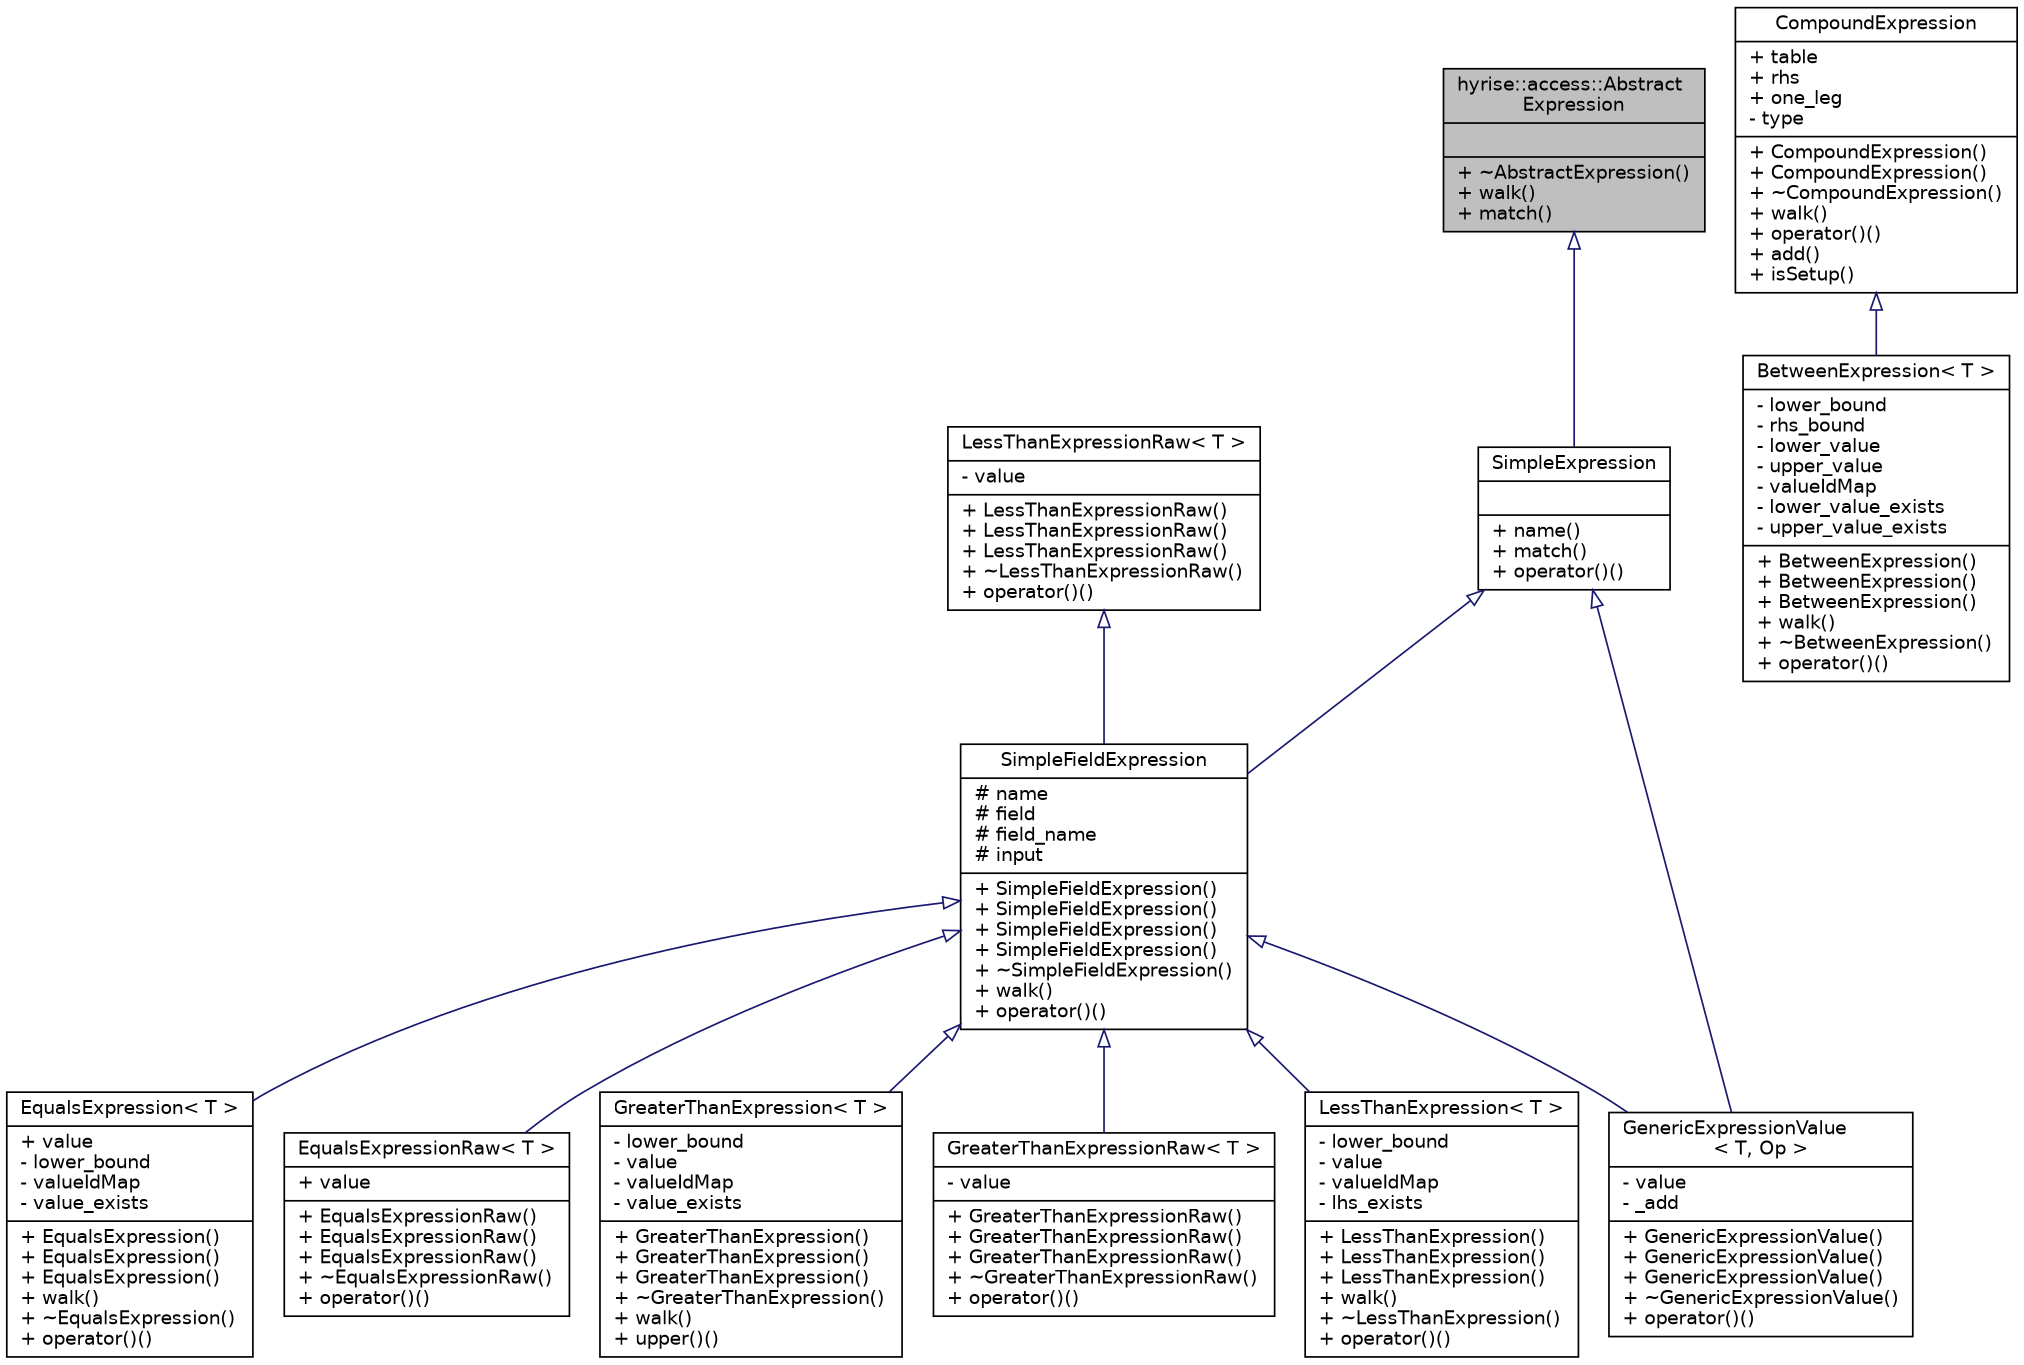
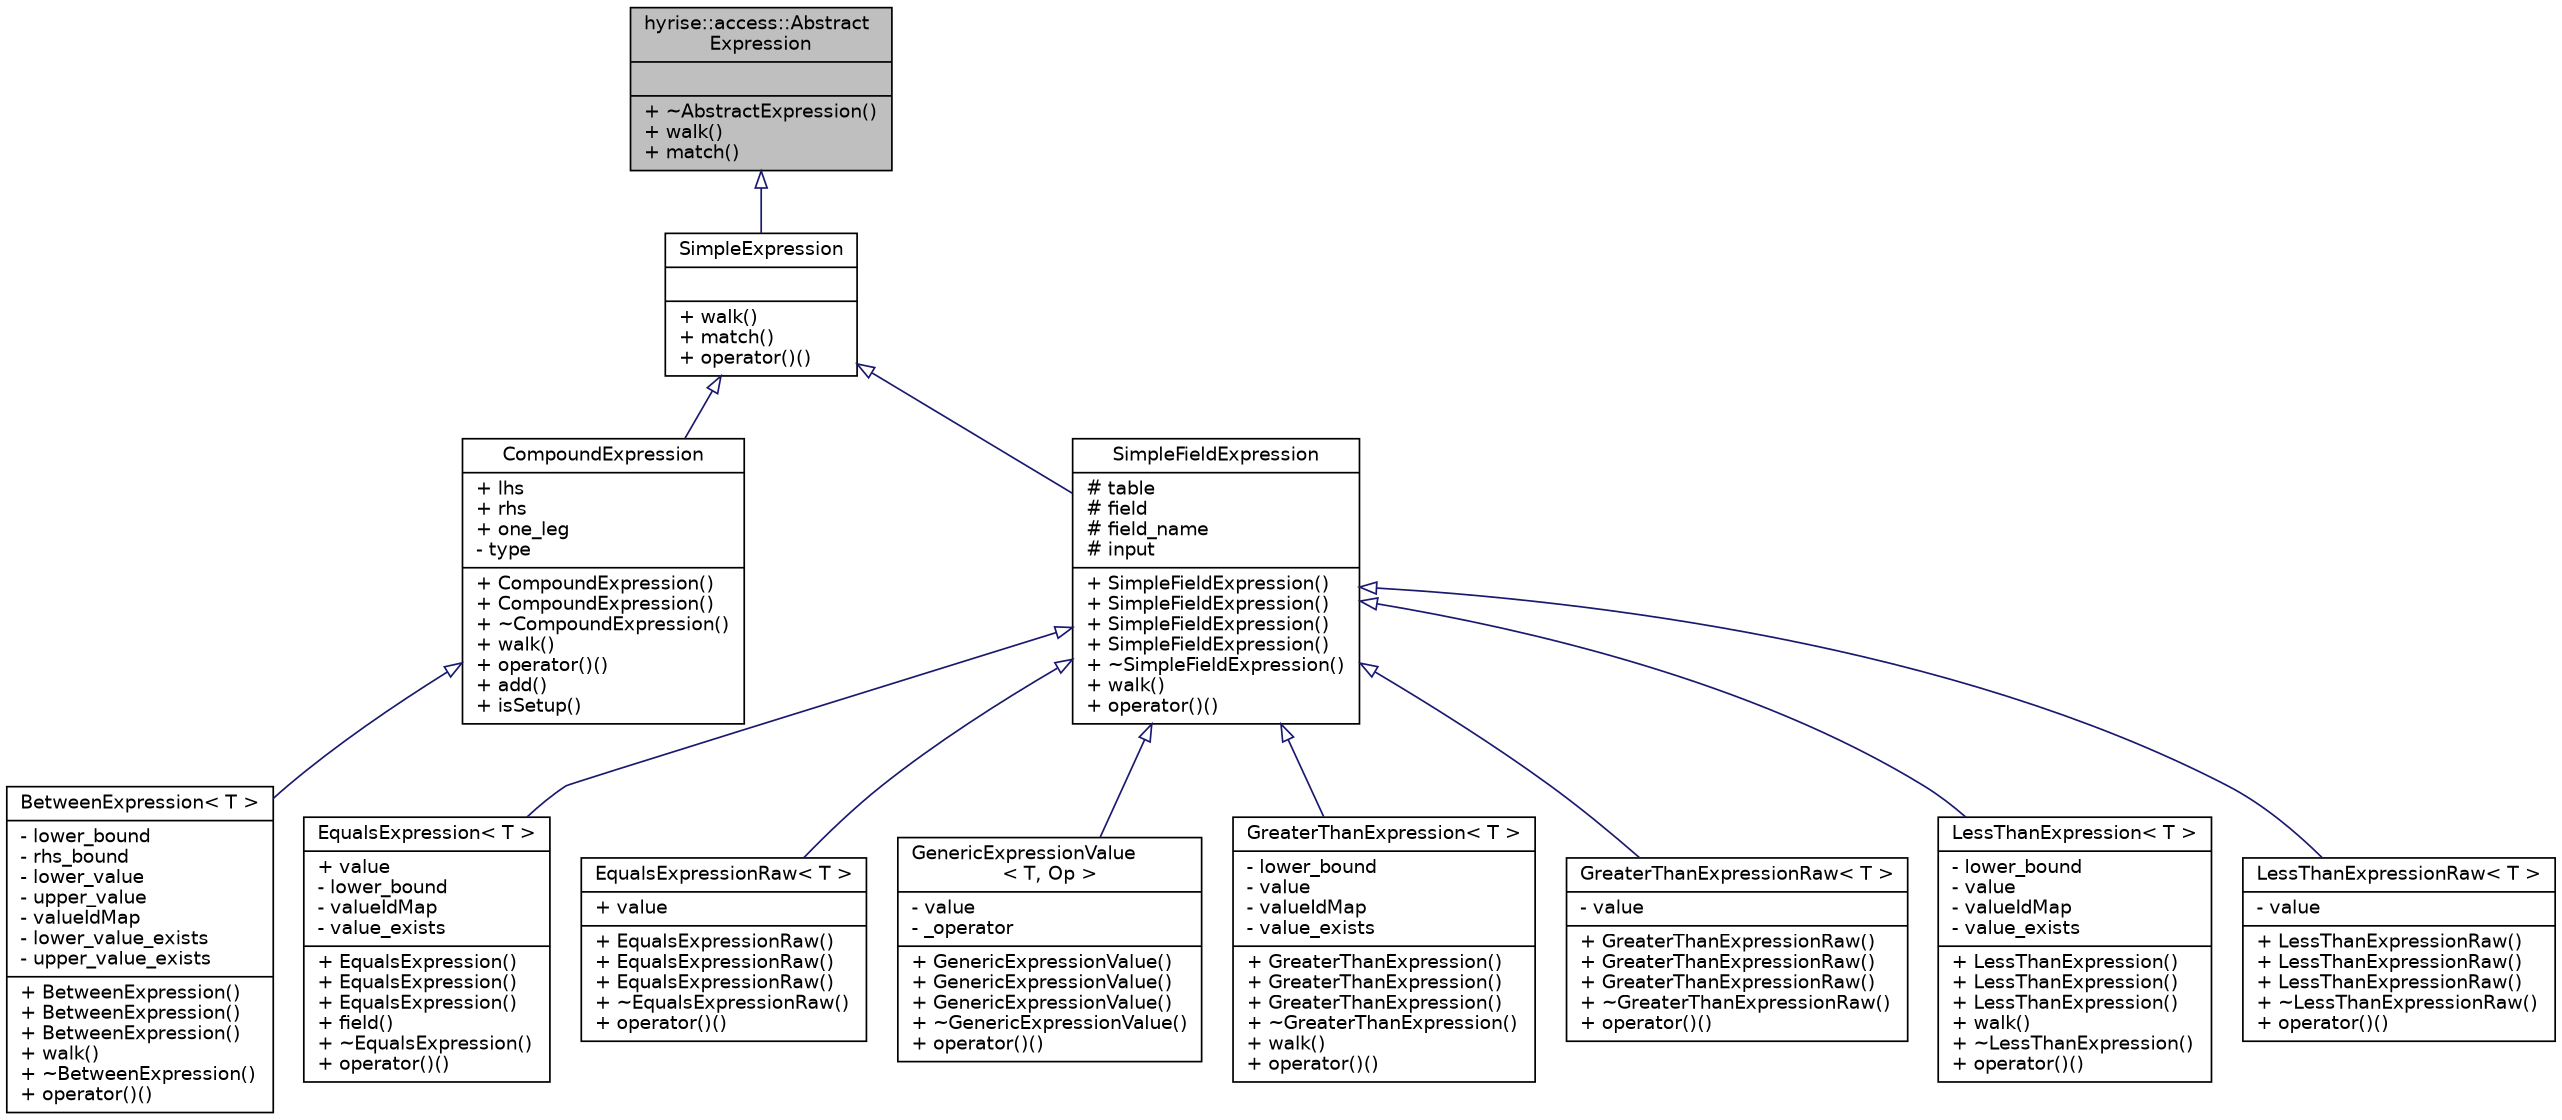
  digraph {
    node [color=black fillcolor=white fontname=Helvetica fontsize=11 shape=record style=filled]
    edge [arrowtail=onormal color=midnightblue dir=back fontname=Helvetica fontsize=11 labelfontname=Helvetica labelfontsize=11 style=solid]
    n1 [fillcolor=grey75 fontcolor=black height=0.2 label="{hyrise::access::Abstract\lExpression\n||+ ~AbstractExpression()\l+ walk()\l+ match()\l}" width=0.4]
-   n2 [height=0.2 label="{SimpleExpression\n||+ name()\l+ match()\l+ operator()()\l}" width=0.4]
-   n3 [height=0.2 label="{CompoundExpression\n|+ table\l+ rhs\l+ one_leg\l- type\l|+ CompoundExpression()\l+ CompoundExpression()\l+ ~CompoundExpression()\l+ walk()\l+ operator()()\l+ add()\l+ isSetup()\l}" width=0.4]
-   n4 [height=0.2 label="{SimpleFieldExpression\n|# name\l# field\l# field_name\l# input\l|+ SimpleFieldExpression()\l+ SimpleFieldExpression()\l+ SimpleFieldExpression()\l+ SimpleFieldExpression()\l+ ~SimpleFieldExpression()\l+ walk()\l+ operator()()\l}" width=0.4]
+   n2 [height=0.2 label="{SimpleExpression\n||+ walk()\l+ match()\l+ operator()()\l}" width=0.4]
+   n3 [height=0.2 label="{CompoundExpression\n|+ lhs\l+ rhs\l+ one_leg\l- type\l|+ CompoundExpression()\l+ CompoundExpression()\l+ ~CompoundExpression()\l+ walk()\l+ operator()()\l+ add()\l+ isSetup()\l}" width=0.4]
+   n4 [height=0.2 label="{SimpleFieldExpression\n|# table\l# field\l# field_name\l# input\l|+ SimpleFieldExpression()\l+ SimpleFieldExpression()\l+ SimpleFieldExpression()\l+ SimpleFieldExpression()\l+ ~SimpleFieldExpression()\l+ walk()\l+ operator()()\l}" width=0.4]
    n5 [height=0.2 label="{BetweenExpression\< T \>\n|- lower_bound\l- rhs_bound\l- lower_value\l- upper_value\l- valueIdMap\l- lower_value_exists\l- upper_value_exists\l|+ BetweenExpression()\l+ BetweenExpression()\l+ BetweenExpression()\l+ walk()\l+ ~BetweenExpression()\l+ operator()()\l}" width=0.4]
-   n6 [height=0.2 label="{EqualsExpression\< T \>\n|+ value\l- lower_bound\l- valueIdMap\l- value_exists\l|+ EqualsExpression()\l+ EqualsExpression()\l+ EqualsExpression()\l+ walk()\l+ ~EqualsExpression()\l+ operator()()\l}" width=0.4]
+   n6 [height=0.2 label="{EqualsExpression\< T \>\n|+ value\l- lower_bound\l- valueIdMap\l- value_exists\l|+ EqualsExpression()\l+ EqualsExpression()\l+ EqualsExpression()\l+ field()\l+ ~EqualsExpression()\l+ operator()()\l}" width=0.4]
    n7 [height=0.2 label="{EqualsExpressionRaw\< T \>\n|+ value\l|+ EqualsExpressionRaw()\l+ EqualsExpressionRaw()\l+ EqualsExpressionRaw()\l+ ~EqualsExpressionRaw()\l+ operator()()\l}" width=0.4]
-   n8 [height=0.2 label="{GenericExpressionValue\l\< T, Op \>\n|- value\l- _add\l|+ GenericExpressionValue()\l+ GenericExpressionValue()\l+ GenericExpressionValue()\l+ ~GenericExpressionValue()\l+ operator()()\l}" width=0.4]
-   n9 [height=0.2 label="{GreaterThanExpression\< T \>\n|- lower_bound\l- value\l- valueIdMap\l- value_exists\l|+ GreaterThanExpression()\l+ GreaterThanExpression()\l+ GreaterThanExpression()\l+ ~GreaterThanExpression()\l+ walk()\l+ upper()()\l}" width=0.4]
+   n8 [height=0.2 label="{GenericExpressionValue\l\< T, Op \>\n|- value\l- _operator\l|+ GenericExpressionValue()\l+ GenericExpressionValue()\l+ GenericExpressionValue()\l+ ~GenericExpressionValue()\l+ operator()()\l}" width=0.4]
+   n9 [height=0.2 label="{GreaterThanExpression\< T \>\n|- lower_bound\l- value\l- valueIdMap\l- value_exists\l|+ GreaterThanExpression()\l+ GreaterThanExpression()\l+ GreaterThanExpression()\l+ ~GreaterThanExpression()\l+ walk()\l+ operator()()\l}" width=0.4]
    n10 [height=0.2 label="{GreaterThanExpressionRaw\< T \>\n|- value\l|+ GreaterThanExpressionRaw()\l+ GreaterThanExpressionRaw()\l+ GreaterThanExpressionRaw()\l+ ~GreaterThanExpressionRaw()\l+ operator()()\l}" width=0.4]
-   n11 [height=0.2 label="{LessThanExpression\< T \>\n|- lower_bound\l- value\l- valueIdMap\l- lhs_exists\l|+ LessThanExpression()\l+ LessThanExpression()\l+ LessThanExpression()\l+ walk()\l+ ~LessThanExpression()\l+ operator()()\l}" width=0.4]
+   n11 [height=0.2 label="{LessThanExpression\< T \>\n|- lower_bound\l- value\l- valueIdMap\l- value_exists\l|+ LessThanExpression()\l+ LessThanExpression()\l+ LessThanExpression()\l+ walk()\l+ ~LessThanExpression()\l+ operator()()\l}" width=0.4]
    n12 [height=0.2 label="{LessThanExpressionRaw\< T \>\n|- value\l|+ LessThanExpressionRaw()\l+ LessThanExpressionRaw()\l+ LessThanExpressionRaw()\l+ ~LessThanExpressionRaw()\l+ operator()()\l}" width=0.4]
    n1 -> n2
-   n2 -> n8
+   n2 -> n3
    n2 -> n4
    n3 -> n5
    n4 -> n6
    n4 -> n7
    n4 -> n8
    n4 -> n9
    n4 -> n10
    n4 -> n11
-   n12 -> n4
+   n4 -> n12
  }
